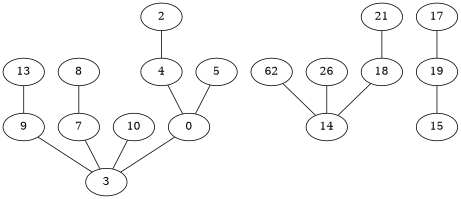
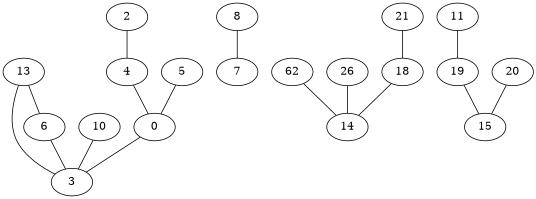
  strict graph {
    0
    3
    2
    4
    5
-   6 [label=9]
+   6
    7
    8
    10
    13
    n11 [label=62]
    14
    n13 [label=26]
-   17
+   17 [label=11]
    19
    15
    18
+   20
    21
    0 -- 3
    2 -- 4
    4 -- 0
    5 -- 0
    6 -- 3
-   7 -- 3
+   13 -- 3
    8 -- 7
    10 -- 3
    13 -- 6
    n11 -- 14
    n13 -- 14
    17 -- 19
    19 -- 15
    18 -- 14
+   20 -- 15
    21 -- 18
  }
